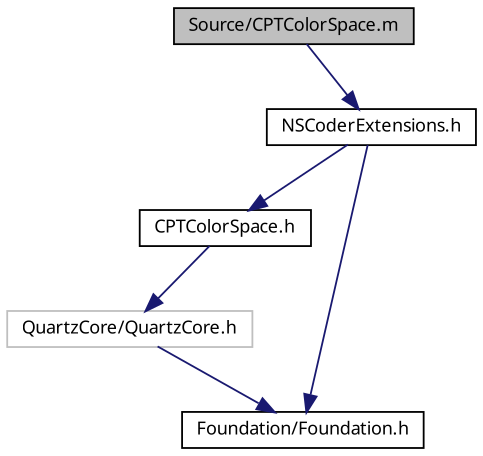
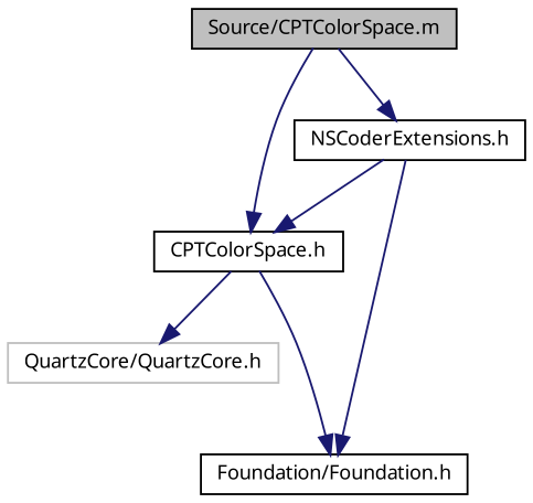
  digraph {
    node [color=black fontname="Lucinda Grande" fontsize=10 shape=record]
    edge [color=midnightblue fontname="Lucinda Grande" fontsize=10 labelfontname="Lucinda Grande" labelfontsize=10 style=solid]
    n1 [fillcolor=grey75 fontcolor=black height=0.2 label="Source/CPTColorSpace.m" style=filled width=0.4]
    n2 [height=0.2 label="CPTColorSpace.h" width=0.4]
    n3 [height=0.2 label="NSCoderExtensions.h" width=0.4]
    n4 [color=grey75 height=0.2 label="QuartzCore/QuartzCore.h" width=0.4]
    n5 [height=0.2 label="Foundation/Foundation.h" width=0.4]
+   n1 -> n2
    n1 -> n3
    n2 -> n4
-   n4 -> n5
+   n2 -> n5
    n3 -> n2
    n3 -> n5
  }
